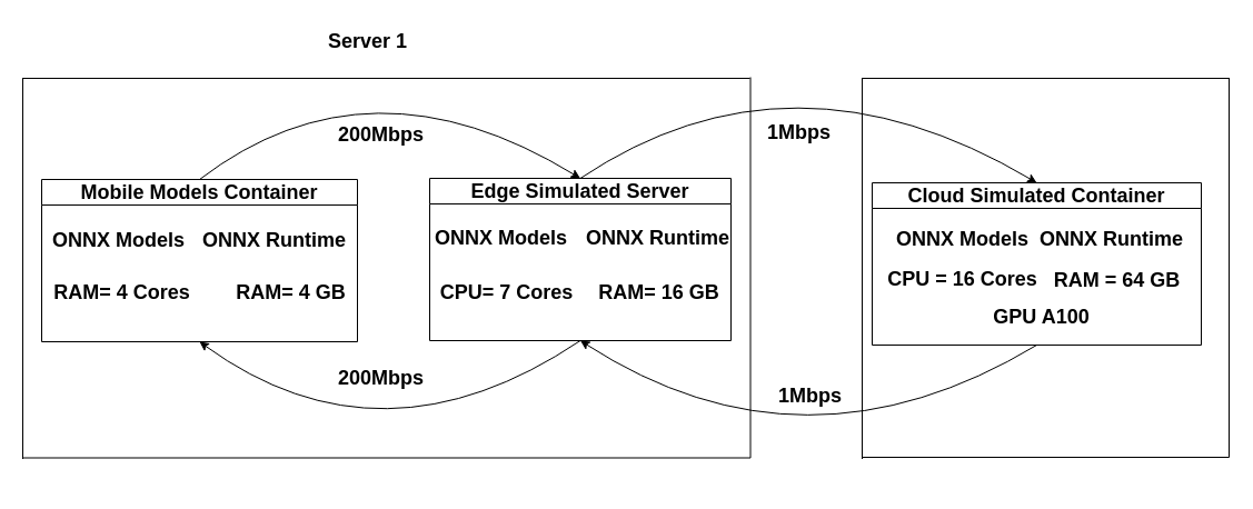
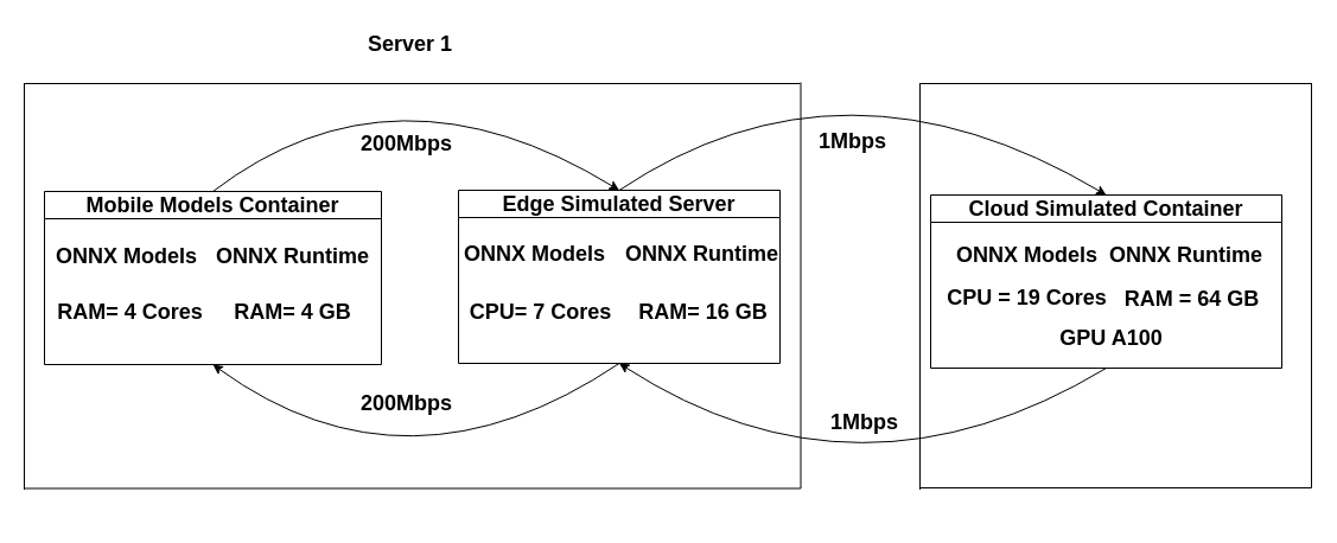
  <mxCell id="0" />
  <mxCell id="1" parent="0" />
  <mxCell id="2" value="&lt;font style=&quot;font-size: 18px;&quot;&gt;Mobile Models Container&lt;/font&gt;" style="swimlane;whiteSpace=wrap;html=1;" parent="1" vertex="1"><mxGeometry x="37" y="161" width="284" height="146" as="geometry" /></mxCell>
  <mxCell id="3" value="&lt;font style=&quot;font-size: 18px;&quot;&gt;&lt;b style=&quot;&quot;&gt;ONNX Models&lt;/b&gt;&lt;/font&gt;" style="text;html=1;align=center;verticalAlign=middle;resizable=0;points=[];autosize=1;strokeColor=none;fillColor=none;" parent="2" vertex="1"><mxGeometry x="0.5" y="38" width="137" height="34" as="geometry" /></mxCell>
  <mxCell id="4" value="&lt;font style=&quot;font-size: 18px;&quot;&gt;&lt;b style=&quot;&quot;&gt;ONNX Runtime&lt;/b&gt;&lt;/font&gt;" style="text;html=1;align=center;verticalAlign=middle;resizable=0;points=[];autosize=1;strokeColor=none;fillColor=none;" parent="2" vertex="1"><mxGeometry x="135" y="38" width="147" height="34" as="geometry" /></mxCell>
  <mxCell id="5" value="&lt;b style=&quot;&quot;&gt;&lt;font style=&quot;font-size: 18px;&quot;&gt;RAM= 4 Cores&lt;/font&gt;&lt;/b&gt;" style="text;html=1;align=center;verticalAlign=middle;resizable=0;points=[];autosize=1;strokeColor=none;fillColor=none;" parent="2" vertex="1"><mxGeometry x="3.5" y="85" width="137" height="34" as="geometry" /></mxCell>
- <mxCell id="6" value="&lt;b style=&quot;&quot;&gt;&lt;font style=&quot;font-size: 18px;&quot;&gt;RAM= 4 GB&lt;/font&gt;&lt;/b&gt;" style="text;html=1;align=center;verticalAlign=middle;resizable=0;points=[];autosize=1;strokeColor=none;fillColor=none;" parent="2" vertex="1"><mxGeometry x="165.5" y="85" width="116" height="34" as="geometry" /></mxCell>
+ <mxCell id="6" value="&lt;b style=&quot;&quot;&gt;&lt;font style=&quot;font-size: 18px;&quot;&gt;RAM= 4 GB&lt;/font&gt;&lt;/b&gt;" style="text;html=1;align=center;verticalAlign=middle;resizable=0;points=[];autosize=1;strokeColor=none;fillColor=none;" parent="2" vertex="1"><mxGeometry x="150.5" y="85" width="116" height="34" as="geometry" /></mxCell>
  <mxCell id="7" value="&lt;font style=&quot;font-size: 18px;&quot;&gt;Edge Simulated Server&lt;/font&gt;" style="swimlane;whiteSpace=wrap;html=1;" parent="1" vertex="1"><mxGeometry x="386" y="160" width="271" height="146" as="geometry" /></mxCell>
  <mxCell id="8" value="&lt;font style=&quot;font-size: 18px;&quot;&gt;&lt;b style=&quot;&quot;&gt;ONNX Runtime&lt;/b&gt;&lt;/font&gt;" style="text;html=1;align=center;verticalAlign=middle;resizable=0;points=[];autosize=1;strokeColor=none;fillColor=none;" parent="7" vertex="1"><mxGeometry x="131.5" y="37" width="147" height="34" as="geometry" /></mxCell>
  <mxCell id="9" value="&lt;b style=&quot;&quot;&gt;&lt;font style=&quot;font-size: 18px;&quot;&gt;CPU= 7 Cores&lt;/font&gt;&lt;/b&gt;" style="text;html=1;align=center;verticalAlign=middle;resizable=0;points=[];autosize=1;strokeColor=none;fillColor=none;" parent="7" vertex="1"><mxGeometry y="86" width="137" height="34" as="geometry" /></mxCell>
  <mxCell id="10" value="&lt;b style=&quot;&quot;&gt;&lt;font style=&quot;font-size: 18px;&quot;&gt;RAM= 16 GB&lt;/font&gt;&lt;/b&gt;" style="text;html=1;align=center;verticalAlign=middle;resizable=0;points=[];autosize=1;strokeColor=none;fillColor=none;" parent="7" vertex="1"><mxGeometry x="142" y="86" width="127" height="34" as="geometry" /></mxCell>
  <mxCell id="11" value="&lt;font style=&quot;font-size: 18px;&quot;&gt;&lt;b style=&quot;&quot;&gt;ONNX Models&lt;/b&gt;&lt;/font&gt;" style="text;html=1;align=center;verticalAlign=middle;resizable=0;points=[];autosize=1;strokeColor=none;fillColor=none;" parent="7" vertex="1"><mxGeometry x="-5" y="37" width="137" height="34" as="geometry" /></mxCell>
  <mxCell id="12" value="&lt;font style=&quot;font-size: 18px;&quot;&gt;Cloud Simulated Container&lt;/font&gt;" style="swimlane;whiteSpace=wrap;html=1;" parent="1" vertex="1"><mxGeometry x="784" y="164" width="296" height="146" as="geometry" /></mxCell>
  <mxCell id="13" value="&lt;font style=&quot;font-size: 18px;&quot;&gt;&lt;b style=&quot;&quot;&gt;ONNX Models&lt;/b&gt;&lt;/font&gt;" style="text;html=1;align=center;verticalAlign=middle;resizable=0;points=[];autosize=1;strokeColor=none;fillColor=none;" parent="12" vertex="1"><mxGeometry x="12" y="34" width="137" height="34" as="geometry" /></mxCell>
  <mxCell id="14" value="&lt;font style=&quot;font-size: 18px;&quot;&gt;&lt;b style=&quot;&quot;&gt;ONNX Runtime&lt;/b&gt;&lt;/font&gt;" style="text;html=1;align=center;verticalAlign=middle;resizable=0;points=[];autosize=1;strokeColor=none;fillColor=none;" parent="12" vertex="1"><mxGeometry x="141" y="34" width="147" height="34" as="geometry" /></mxCell>
- <mxCell id="15" value="&lt;b style=&quot;&quot;&gt;&lt;font style=&quot;font-size: 18px;&quot;&gt;CPU = 16 Cores&lt;/font&gt;&lt;/b&gt;" style="text;html=1;align=center;verticalAlign=middle;resizable=0;points=[];autosize=1;strokeColor=none;fillColor=none;" parent="12" vertex="1"><mxGeometry x="4.5" y="70" width="152" height="34" as="geometry" /></mxCell>
+ <mxCell id="15" value="&lt;b style=&quot;&quot;&gt;&lt;font style=&quot;font-size: 18px;&quot;&gt;CPU = 19 Cores&lt;/font&gt;&lt;/b&gt;" style="text;html=1;align=center;verticalAlign=middle;resizable=0;points=[];autosize=1;strokeColor=none;fillColor=none;" parent="12" vertex="1"><mxGeometry x="4.5" y="70" width="152" height="34" as="geometry" /></mxCell>
  <mxCell id="16" value="&lt;b style=&quot;&quot;&gt;&lt;font style=&quot;font-size: 18px;&quot;&gt;RAM = 64 GB&lt;/font&gt;&lt;/b&gt;" style="text;html=1;align=center;verticalAlign=middle;resizable=0;points=[];autosize=1;strokeColor=none;fillColor=none;" parent="12" vertex="1"><mxGeometry x="154" y="71" width="131" height="34" as="geometry" /></mxCell>
  <mxCell id="17" value="&lt;b style=&quot;&quot;&gt;&lt;font style=&quot;font-size: 18px;&quot;&gt;GPU A100&lt;/font&gt;&lt;/b&gt;" style="text;html=1;align=center;verticalAlign=middle;resizable=0;points=[];autosize=1;strokeColor=none;fillColor=none;" parent="12" vertex="1"><mxGeometry x="100" y="104" width="104" height="34" as="geometry" /></mxCell>
  <mxCell id="18" value="" style="curved=1;endArrow=classic;html=1;rounded=0;exitX=0.5;exitY=0;exitDx=0;exitDy=0;entryX=0.5;entryY=0;entryDx=0;entryDy=0;" parent="1" source="2" target="7" edge="1"><mxGeometry width="50" height="50" relative="1" as="geometry"><mxPoint x="452" y="305" as="sourcePoint" /><mxPoint x="502" y="255" as="targetPoint" /><Array as="points"><mxPoint x="332" y="44" /></Array></mxGeometry></mxCell>
  <mxCell id="19" value="" style="curved=1;endArrow=classic;html=1;rounded=0;exitX=0.5;exitY=0;exitDx=0;exitDy=0;entryX=0.5;entryY=0;entryDx=0;entryDy=0;" parent="1" source="7" target="12" edge="1"><mxGeometry width="50" height="50" relative="1" as="geometry"><mxPoint x="585" y="132" as="sourcePoint" /><mxPoint x="950" y="132" as="targetPoint" /><Array as="points"><mxPoint x="711" y="33" /></Array></mxGeometry></mxCell>
  <mxCell id="20" value="" style="curved=1;endArrow=classic;html=1;rounded=0;exitX=0.5;exitY=1;exitDx=0;exitDy=0;entryX=0.5;entryY=1;entryDx=0;entryDy=0;" parent="1" source="7" target="2" edge="1"><mxGeometry width="50" height="50" relative="1" as="geometry"><mxPoint x="506" y="441" as="sourcePoint" /><mxPoint x="148" y="441" as="targetPoint" /><Array as="points"><mxPoint x="343" y="426" /></Array></mxGeometry></mxCell>
  <mxCell id="21" value="" style="curved=1;endArrow=classic;html=1;rounded=0;exitX=0.5;exitY=1;exitDx=0;exitDy=0;entryX=0.5;entryY=1;entryDx=0;entryDy=0;" parent="1" source="12" target="7" edge="1"><mxGeometry width="50" height="50" relative="1" as="geometry"><mxPoint x="917" y="414" as="sourcePoint" /><mxPoint x="528" y="410" as="targetPoint" /><Array as="points"><mxPoint x="723" y="436" /></Array></mxGeometry></mxCell>
  <mxCell id="22" value="" style="shape=partialRectangle;whiteSpace=wrap;html=1;top=0;left=0;fillColor=none;" parent="1" vertex="1"><mxGeometry x="20" y="69.5" width="654.5" height="342" as="geometry" /></mxCell>
  <mxCell id="23" value="" style="shape=partialRectangle;whiteSpace=wrap;html=1;bottom=0;right=0;fillColor=none;" parent="1" vertex="1"><mxGeometry x="20" y="70" width="653.5" height="342" as="geometry" /></mxCell>
- <mxCell id="24" value="&lt;font style=&quot;font-size: 18px;&quot;&gt;&lt;b style=&quot;&quot;&gt;Server 1&lt;/b&gt;&lt;/font&gt;" style="text;html=1;align=center;verticalAlign=middle;resizable=0;points=[];autosize=1;strokeColor=none;fillColor=none;" parent="1" vertex="1"><mxGeometry x="285" y="20" width="89" height="34" as="geometry" /></mxCell>
+ <mxCell id="24" value="&lt;font style=&quot;font-size: 18px;&quot;&gt;&lt;b style=&quot;&quot;&gt;Server 1&lt;/b&gt;&lt;/font&gt;" style="text;html=1;align=center;verticalAlign=middle;resizable=0;points=[];autosize=1;strokeColor=none;fillColor=none;" parent="1" vertex="1"><mxGeometry x="300" y="20" width="89" height="34" as="geometry" /></mxCell>
  <mxCell id="25" value="" style="shape=partialRectangle;whiteSpace=wrap;html=1;bottom=0;right=0;fillColor=none;" parent="1" vertex="1"><mxGeometry x="775" y="70" width="330" height="342" as="geometry" /></mxCell>
  <mxCell id="26" value="" style="shape=partialRectangle;whiteSpace=wrap;html=1;top=0;left=0;fillColor=none;" parent="1" vertex="1"><mxGeometry x="776" y="70" width="329" height="341" as="geometry" /></mxCell>
  <mxCell id="27" value="&lt;font style=&quot;font-size: 18px;&quot;&gt;&lt;b style=&quot;&quot;&gt;1Mbps&lt;/b&gt;&lt;/font&gt;" style="text;html=1;align=center;verticalAlign=middle;resizable=0;points=[];autosize=1;strokeColor=none;fillColor=none;" parent="1" vertex="1"><mxGeometry x="680" y="102" width="75" height="34" as="geometry" /></mxCell>
  <mxCell id="28" value="&lt;font style=&quot;font-size: 18px;&quot;&gt;&lt;b style=&quot;&quot;&gt;1Mbps&lt;/b&gt;&lt;/font&gt;" style="text;html=1;align=center;verticalAlign=middle;resizable=0;points=[];autosize=1;strokeColor=none;fillColor=none;" parent="1" vertex="1"><mxGeometry x="690" y="339" width="75" height="34" as="geometry" /></mxCell>
  <mxCell id="29" value="&lt;font style=&quot;font-size: 18px;&quot;&gt;&lt;b style=&quot;&quot;&gt;200Mbps&lt;/b&gt;&lt;/font&gt;" style="text;html=1;align=center;verticalAlign=middle;resizable=0;points=[];autosize=1;strokeColor=none;fillColor=none;" parent="1" vertex="1"><mxGeometry x="294" y="104" width="95" height="34" as="geometry" /></mxCell>
  <mxCell id="30" value="&lt;font style=&quot;font-size: 18px;&quot;&gt;&lt;b style=&quot;&quot;&gt;200Mbps&lt;/b&gt;&lt;/font&gt;" style="text;html=1;align=center;verticalAlign=middle;resizable=0;points=[];autosize=1;strokeColor=none;fillColor=none;" parent="1" vertex="1"><mxGeometry x="294" y="323" width="95" height="34" as="geometry" /></mxCell>
